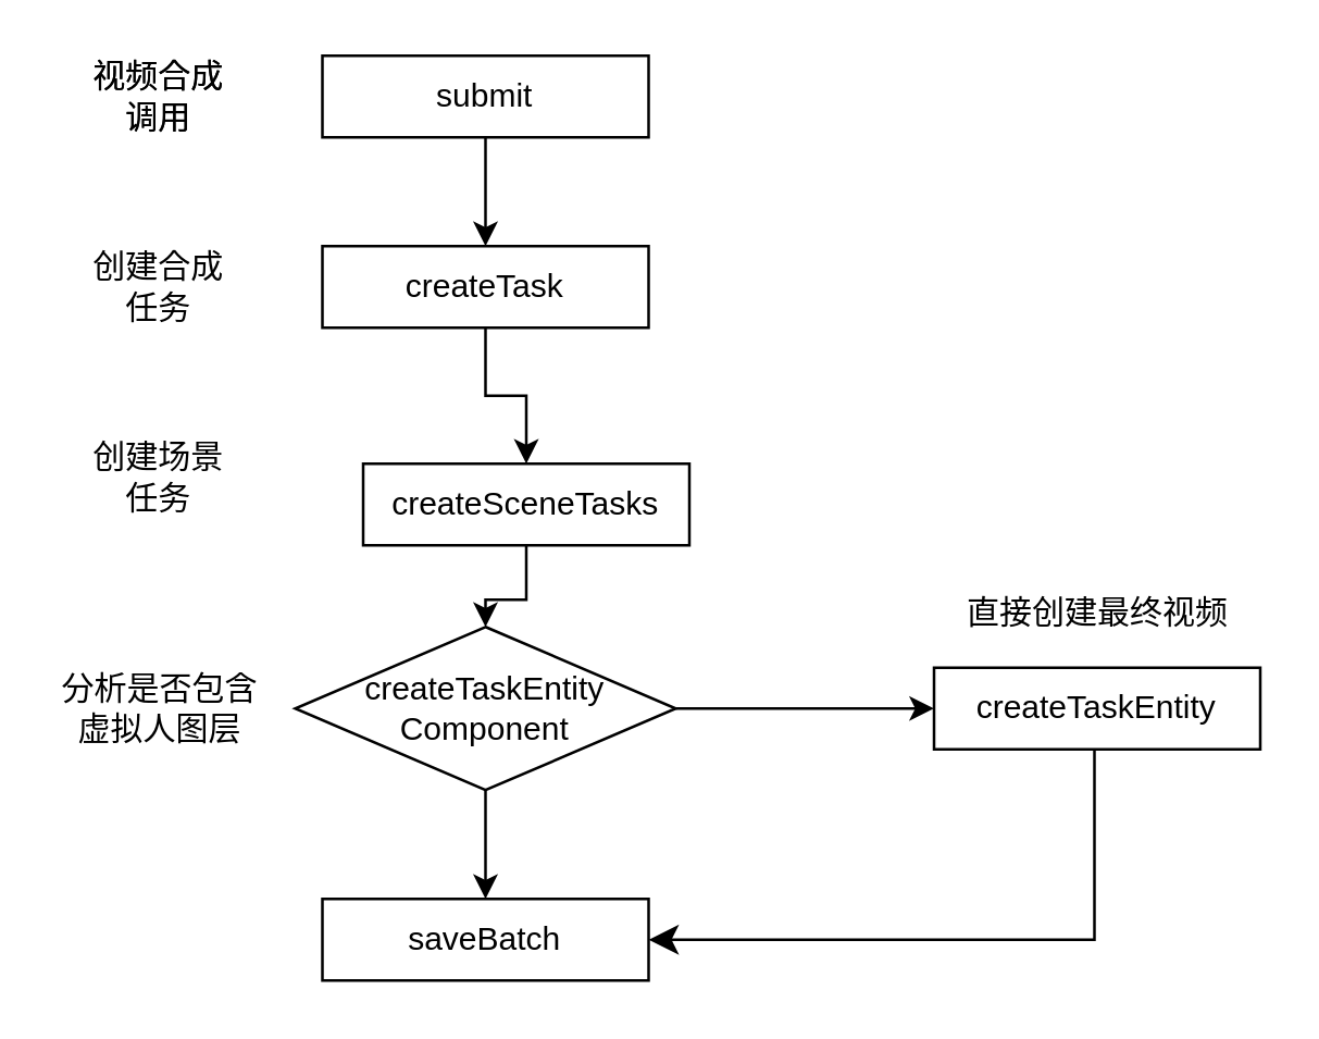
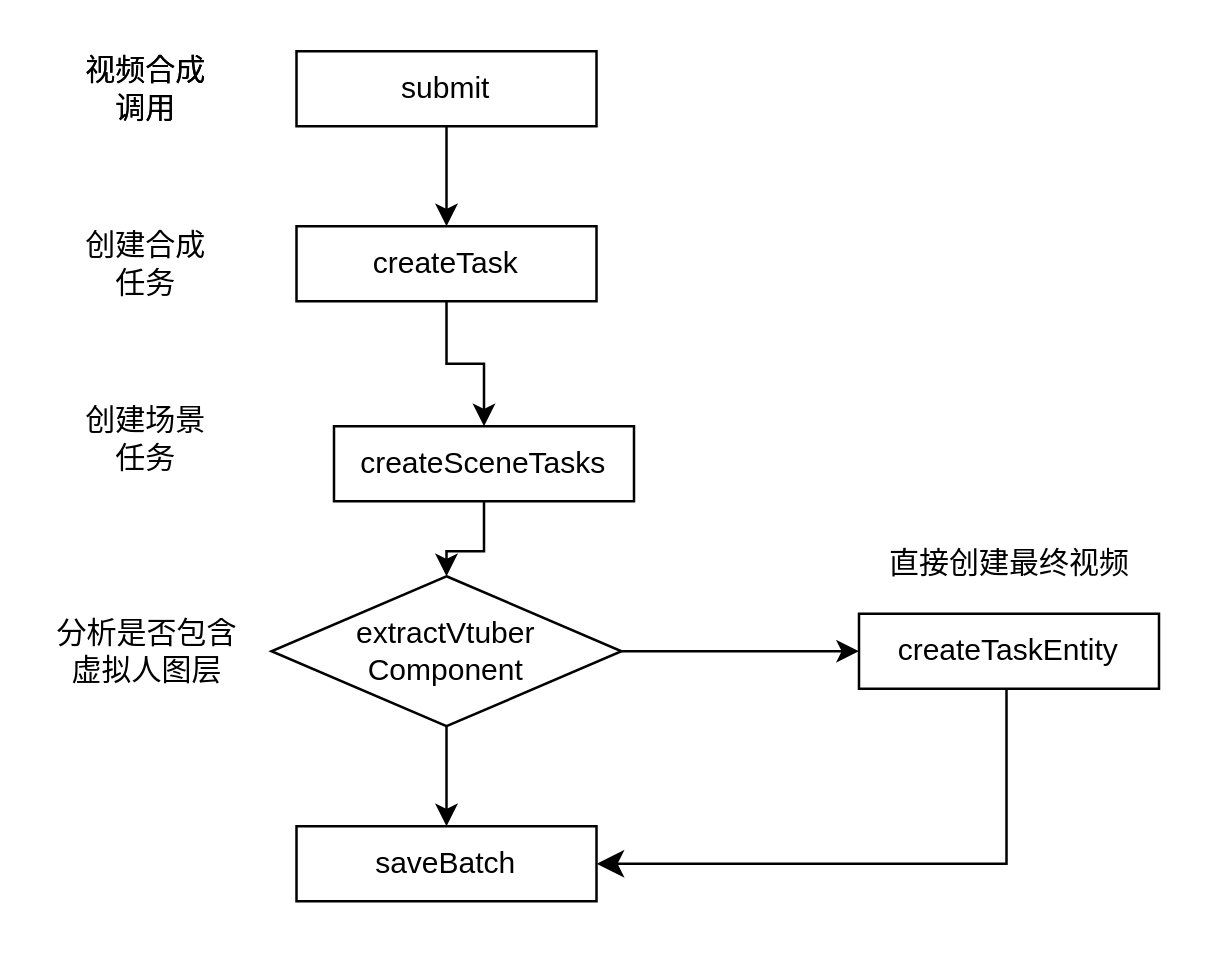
  <mxCell id="0" />
  <mxCell id="1" parent="0" />
  <mxCell id="2" value="" style="edgeStyle=orthogonalEdgeStyle;rounded=0;orthogonalLoop=1;jettySize=auto;html=1;" edge="1" parent="1" source="3" target="5"><mxGeometry relative="1" as="geometry" /></mxCell>
  <mxCell id="3" value="submit" style="rounded=0;whiteSpace=wrap;html=1;" vertex="1" parent="1"><mxGeometry x="118" y="20" width="120" height="30" as="geometry" /></mxCell>
  <mxCell id="4" value="" style="edgeStyle=orthogonalEdgeStyle;rounded=0;orthogonalLoop=1;jettySize=auto;html=1;" edge="1" parent="1" source="5" target="10"><mxGeometry relative="1" as="geometry" /></mxCell>
  <mxCell id="5" value="createTask" style="rounded=0;whiteSpace=wrap;html=1;" vertex="1" parent="1"><mxGeometry x="118" y="90" width="120" height="30" as="geometry" /></mxCell>
  <mxCell id="6" value="视频合成调用" style="text;html=1;strokeColor=none;fillColor=none;align=center;verticalAlign=middle;whiteSpace=wrap;rounded=0;" vertex="1" parent="1"><mxGeometry x="28" y="20" width="60" height="30" as="geometry" /></mxCell>
  <mxCell id="7" value="视频合成调用" style="text;html=1;strokeColor=none;fillColor=none;align=center;verticalAlign=middle;whiteSpace=wrap;rounded=0;" vertex="1" parent="1"><mxGeometry x="28" y="20" width="60" height="30" as="geometry" /></mxCell>
  <mxCell id="8" value="创建合成任务" style="text;html=1;strokeColor=none;fillColor=none;align=center;verticalAlign=middle;whiteSpace=wrap;rounded=0;" vertex="1" parent="1"><mxGeometry x="28" y="90" width="60" height="30" as="geometry" /></mxCell>
  <mxCell id="9" value="" style="edgeStyle=orthogonalEdgeStyle;rounded=0;orthogonalLoop=1;jettySize=auto;html=1;" edge="1" parent="1" source="10" target="15"><mxGeometry relative="1" as="geometry" /></mxCell>
  <mxCell id="10" value="createSceneTasks" style="rounded=0;whiteSpace=wrap;html=1;" vertex="1" parent="1"><mxGeometry x="133" y="170" width="120" height="30" as="geometry" /></mxCell>
  <mxCell id="11" value="创建场景任务" style="text;html=1;strokeColor=none;fillColor=none;align=center;verticalAlign=middle;whiteSpace=wrap;rounded=0;" vertex="1" parent="1"><mxGeometry x="28" y="160" width="60" height="30" as="geometry" /></mxCell>
  <mxCell id="12" value="分析是否包含虚拟人图层" style="text;html=1;strokeColor=none;fillColor=none;align=center;verticalAlign=middle;whiteSpace=wrap;rounded=0;" vertex="1" parent="1"><mxGeometry x="20.5" y="245" width="75" height="30" as="geometry" /></mxCell>
  <mxCell id="13" value="" style="edgeStyle=orthogonalEdgeStyle;rounded=0;orthogonalLoop=1;jettySize=auto;html=1;" edge="1" parent="1" source="15" target="16"><mxGeometry relative="1" as="geometry" /></mxCell>
  <mxCell id="14" value="" style="edgeStyle=orthogonalEdgeStyle;rounded=0;orthogonalLoop=1;jettySize=auto;html=1;" edge="1" parent="1" source="15" target="18"><mxGeometry relative="1" as="geometry" /></mxCell>
- <mxCell id="15" value="createTaskEntity&lt;br&gt;Component" style="rhombus;whiteSpace=wrap;html=1;" vertex="1" parent="1"><mxGeometry x="108" y="230" width="140" height="60" as="geometry" /></mxCell>
+ <mxCell id="15" value="extractVtuber&lt;br&gt;Component" style="rhombus;whiteSpace=wrap;html=1;" vertex="1" parent="1"><mxGeometry x="108" y="230" width="140" height="60" as="geometry" /></mxCell>
  <mxCell id="16" value="createTaskEntity" style="whiteSpace=wrap;html=1;" vertex="1" parent="1"><mxGeometry x="343" y="245" width="120" height="30" as="geometry" /></mxCell>
  <mxCell id="17" value="直接创建最终视频" style="text;html=1;strokeColor=none;fillColor=none;align=center;verticalAlign=middle;whiteSpace=wrap;rounded=0;" vertex="1" parent="1"><mxGeometry x="351.75" y="210" width="102.5" height="30" as="geometry" /></mxCell>
  <mxCell id="18" value="saveBatch" style="whiteSpace=wrap;html=1;" vertex="1" parent="1"><mxGeometry x="118" y="330" width="120" height="30" as="geometry" /></mxCell>
  <mxCell id="19" value="" style="edgeStyle=segmentEdgeStyle;endArrow=classic;html=1;curved=0;rounded=0;endSize=8;startSize=8;entryX=1;entryY=0.5;entryDx=0;entryDy=0;" edge="1" parent="1" target="18"><mxGeometry width="50" height="50" relative="1" as="geometry"><mxPoint x="402" y="275" as="sourcePoint" /><mxPoint x="252" y="345" as="targetPoint" /><Array as="points"><mxPoint x="402" y="345" /></Array></mxGeometry></mxCell>
